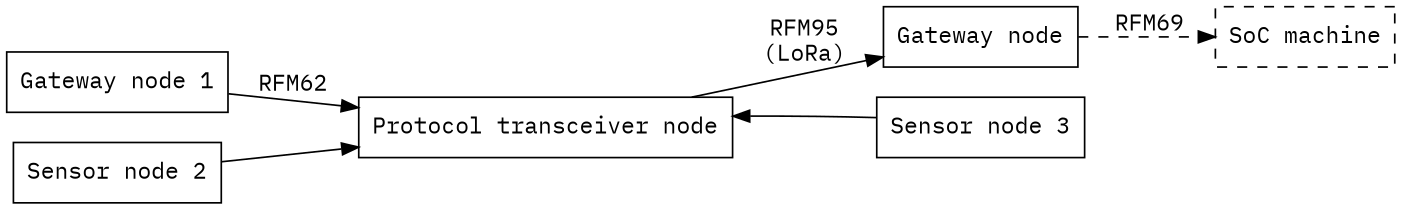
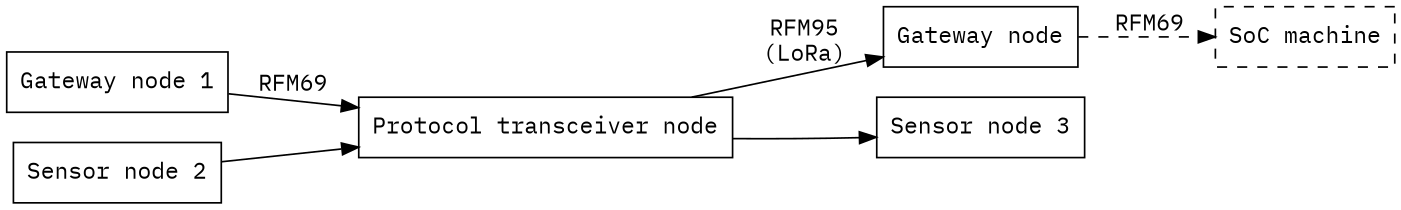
  digraph {
    fontname="IBM Plex Mono"
    rankdir=LR
    ranksep=0.5
    node [fontname="IBM Plex Mono" shape=box]
    edge [fontname="IBM Plex Mono"]
    n1 [label="Gateway node 1"]
    n2 [label="Protocol transceiver node"]
    n3 [label="Gateway node"]
    n4 [label="Sensor node 2"]
    n5 [label="Sensor node 3"]
    n6 [label="SoC machine" style=dashed]
-   n1 -> n2 [label=RFM62]
+   n1 -> n2 [label=RFM69]
    n2 -> n3 [label="RFM95\n(LoRa)"]
    n3 -> n6 [label=RFM69 style=dashed]
    n4 -> n2
-   n5 -> n2
+   n2 -> n5
  }
